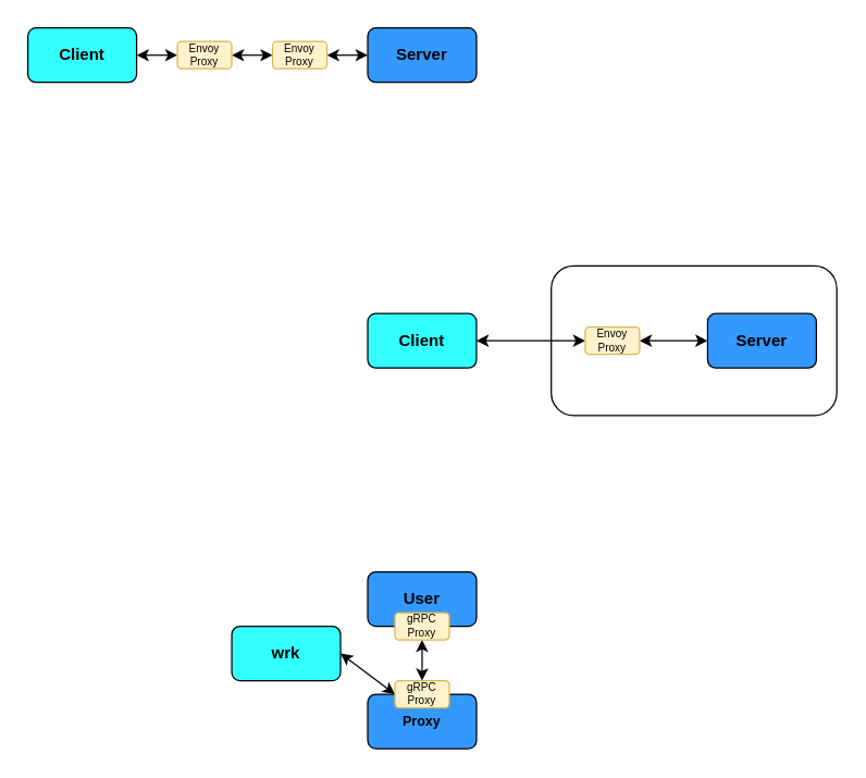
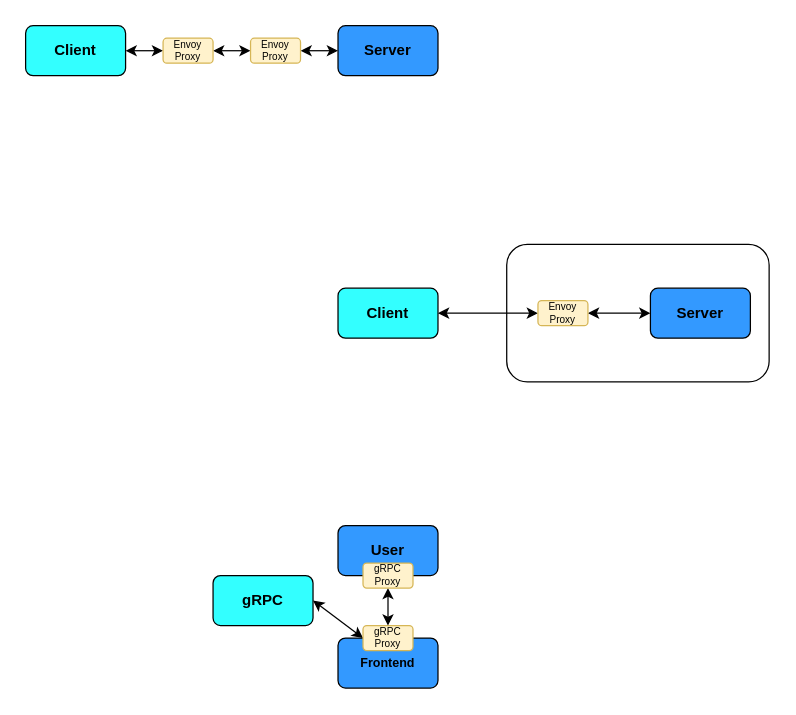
  <mxCell id="0" />
  <mxCell id="1" parent="0" />
  <mxCell id="2" value="&lt;b&gt;User&lt;/b&gt;" style="rounded=1;whiteSpace=wrap;html=1;fillColor=#3399FF;" parent="1" vertex="1"><mxGeometry x="270" y="420" width="80" height="40" as="geometry" /></mxCell>
  <mxCell id="3" value="" style="rounded=1;whiteSpace=wrap;html=1;" parent="1" vertex="1"><mxGeometry x="405" y="195" width="210" height="110" as="geometry" /></mxCell>
  <mxCell id="4" style="edgeStyle=orthogonalEdgeStyle;rounded=0;orthogonalLoop=1;jettySize=auto;html=1;exitX=1;exitY=0.5;exitDx=0;exitDy=0;entryX=0;entryY=0.5;entryDx=0;entryDy=0;startArrow=classic;startFill=1;" parent="1" source="5" target="7" edge="1"><mxGeometry relative="1" as="geometry" /></mxCell>
  <mxCell id="5" value="&lt;b&gt;Client&lt;/b&gt;" style="rounded=1;whiteSpace=wrap;html=1;fillColor=#33FFFF;" parent="1" vertex="1"><mxGeometry x="20" y="20" width="80" height="40" as="geometry" /></mxCell>
  <mxCell id="6" style="edgeStyle=orthogonalEdgeStyle;rounded=0;orthogonalLoop=1;jettySize=auto;html=1;exitX=1;exitY=0.5;exitDx=0;exitDy=0;entryX=0;entryY=0.5;entryDx=0;entryDy=0;startArrow=classic;startFill=1;" parent="1" source="7" target="10" edge="1"><mxGeometry relative="1" as="geometry" /></mxCell>
  <mxCell id="7" value="&lt;font style=&quot;font-size: 8px&quot;&gt;Envoy Proxy&lt;/font&gt;" style="rounded=1;whiteSpace=wrap;html=1;fontSize=7;fillColor=#fff2cc;strokeColor=#d6b656;" parent="1" vertex="1"><mxGeometry x="130" y="30" width="40" height="20" as="geometry" /></mxCell>
  <mxCell id="8" value="&lt;b&gt;Server&lt;/b&gt;" style="rounded=1;whiteSpace=wrap;html=1;fillColor=#3399FF;" parent="1" vertex="1"><mxGeometry x="270" y="20" width="80" height="40" as="geometry" /></mxCell>
  <mxCell id="9" style="edgeStyle=orthogonalEdgeStyle;rounded=0;orthogonalLoop=1;jettySize=auto;html=1;exitX=1;exitY=0.5;exitDx=0;exitDy=0;entryX=0;entryY=0.5;entryDx=0;entryDy=0;startArrow=classic;startFill=1;" parent="1" source="10" target="8" edge="1"><mxGeometry relative="1" as="geometry" /></mxCell>
  <mxCell id="10" value="&lt;font style=&quot;font-size: 8px&quot;&gt;Envoy Proxy&lt;/font&gt;" style="rounded=1;whiteSpace=wrap;html=1;fontSize=7;fillColor=#fff2cc;strokeColor=#d6b656;" parent="1" vertex="1"><mxGeometry x="200" y="30" width="40" height="20" as="geometry" /></mxCell>
  <mxCell id="11" value="&lt;b&gt;Client&lt;/b&gt;" style="rounded=1;whiteSpace=wrap;html=1;fillColor=#33FFFF;" parent="1" vertex="1"><mxGeometry x="270" y="230" width="80" height="40" as="geometry" /></mxCell>
  <mxCell id="12" style="edgeStyle=orthogonalEdgeStyle;rounded=0;orthogonalLoop=1;jettySize=auto;html=1;exitX=1;exitY=0.5;exitDx=0;exitDy=0;entryX=0;entryY=0.5;entryDx=0;entryDy=0;startArrow=classic;startFill=1;" parent="1" source="11" target="15" edge="1"><mxGeometry relative="1" as="geometry"><mxPoint x="420" y="250" as="sourcePoint" /></mxGeometry></mxCell>
  <mxCell id="13" value="&lt;b&gt;Server&lt;/b&gt;" style="rounded=1;whiteSpace=wrap;html=1;fillColor=#3399FF;" parent="1" vertex="1"><mxGeometry x="520" y="230" width="80" height="40" as="geometry" /></mxCell>
  <mxCell id="14" style="edgeStyle=orthogonalEdgeStyle;rounded=0;orthogonalLoop=1;jettySize=auto;html=1;exitX=1;exitY=0.5;exitDx=0;exitDy=0;entryX=0;entryY=0.5;entryDx=0;entryDy=0;startArrow=classic;startFill=1;" parent="1" source="15" target="13" edge="1"><mxGeometry relative="1" as="geometry" /></mxCell>
  <mxCell id="15" value="&lt;font style=&quot;font-size: 8px&quot;&gt;Envoy Proxy&lt;/font&gt;" style="rounded=1;whiteSpace=wrap;html=1;fontSize=7;fillColor=#fff2cc;strokeColor=#d6b656;" parent="1" vertex="1"><mxGeometry x="430" y="240" width="40" height="20" as="geometry" /></mxCell>
  <mxCell id="16" style="rounded=0;orthogonalLoop=1;jettySize=auto;html=1;exitX=1;exitY=0.5;exitDx=0;exitDy=0;entryX=0;entryY=0.5;entryDx=0;entryDy=0;startArrow=classic;startFill=1;" parent="1" source="17" target="19" edge="1"><mxGeometry relative="1" as="geometry" /></mxCell>
- <mxCell id="17" value="&lt;b&gt;wrk&lt;/b&gt;" style="rounded=1;whiteSpace=wrap;html=1;fillColor=#33FFFF;" parent="1" vertex="1"><mxGeometry x="170" y="460" width="80" height="40" as="geometry" /></mxCell>
- <mxCell id="18" value="&lt;b&gt;&lt;font style=&quot;font-size: 10px&quot;&gt;Proxy&lt;/font&gt;&lt;/b&gt;" style="rounded=1;whiteSpace=wrap;html=1;fillColor=#3399FF;" parent="1" vertex="1"><mxGeometry x="270" y="510" width="80" height="40" as="geometry" /></mxCell>
+ <mxCell id="17" value="&lt;b&gt;gRPC&lt;/b&gt;" style="rounded=1;whiteSpace=wrap;html=1;fillColor=#33FFFF;" parent="1" vertex="1"><mxGeometry x="170" y="460" width="80" height="40" as="geometry" /></mxCell>
+ <mxCell id="18" value="&lt;b&gt;&lt;font style=&quot;font-size: 10px&quot;&gt;Frontend&lt;/font&gt;&lt;/b&gt;" style="rounded=1;whiteSpace=wrap;html=1;fillColor=#3399FF;" parent="1" vertex="1"><mxGeometry x="270" y="510" width="80" height="40" as="geometry" /></mxCell>
  <mxCell id="19" value="&lt;font style=&quot;font-size: 8px&quot;&gt;gRPC Proxy&lt;/font&gt;" style="rounded=1;whiteSpace=wrap;html=1;fontSize=7;fillColor=#fff2cc;strokeColor=#d6b656;" parent="1" vertex="1"><mxGeometry x="290" y="500" width="40" height="20" as="geometry" /></mxCell>
  <mxCell id="20" style="edgeStyle=none;rounded=0;orthogonalLoop=1;jettySize=auto;html=1;exitX=0.5;exitY=1;exitDx=0;exitDy=0;entryX=0.5;entryY=0;entryDx=0;entryDy=0;startArrow=classic;startFill=1;" parent="1" source="21" target="19" edge="1"><mxGeometry relative="1" as="geometry" /></mxCell>
  <mxCell id="21" value="&lt;font style=&quot;font-size: 8px&quot;&gt;gRPC Proxy&lt;/font&gt;" style="rounded=1;whiteSpace=wrap;html=1;fontSize=7;fillColor=#fff2cc;strokeColor=#d6b656;" parent="1" vertex="1"><mxGeometry x="290" y="450" width="40" height="20" as="geometry" /></mxCell>
